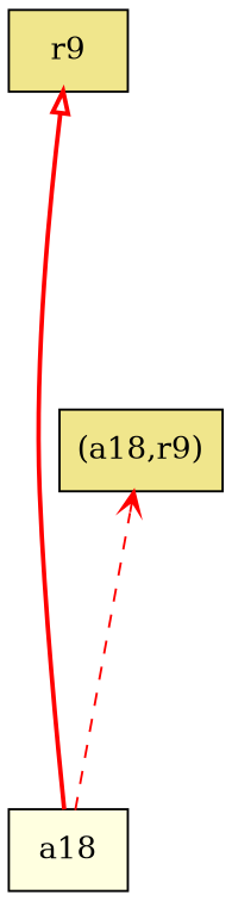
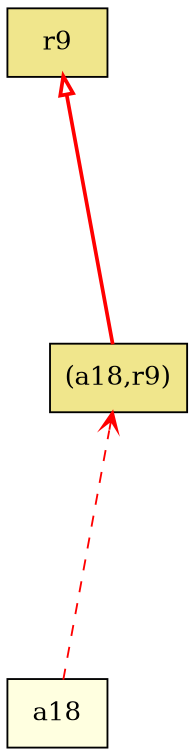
  digraph {
    rankdir=BT
    ranksep=2.0
    node [fillcolor=khaki shape=record style=filled]
    edge [color=red]
    n1 [label="{r9}"]
    n2 [label="{(a18,r9)}"]
    n3 [fillcolor=lightyellow label="{a18}"]
-   n3 -> n1 [arrowhead=onormal style=bold]
+   n2 -> n1 [arrowhead=onormal style=bold]
    n3 -> n2 [arrowhead=vee style=dashed]
  }
